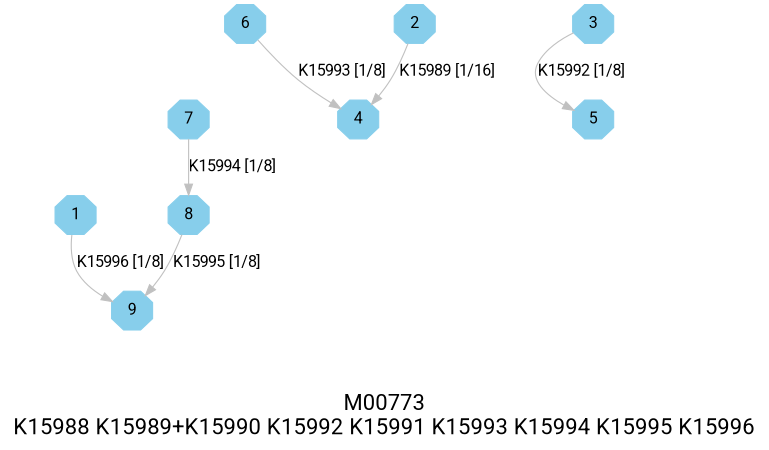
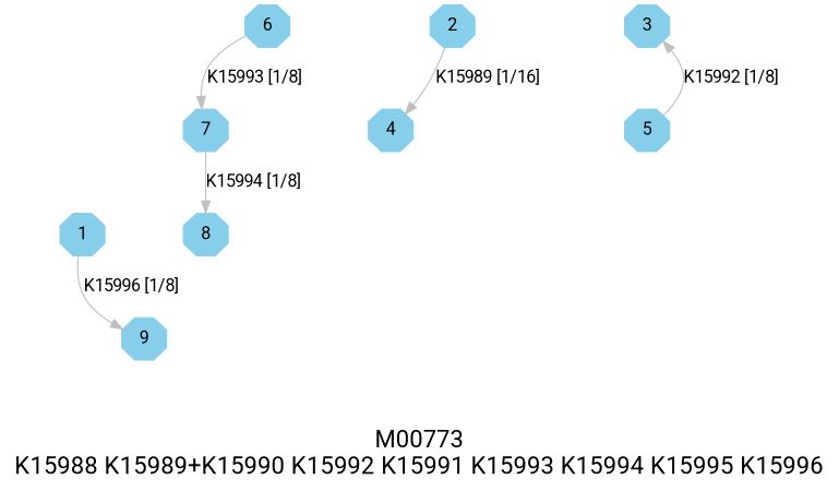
  digraph {
    fontname=Roboto
    fontsize=20
    label="M00773\nK15988 K15989+K15990 K15992 K15991 K15993 K15994 K15995 K15996"
    node [color=skyblue fontname=Roboto shape=octagon style=filled]
    edge [color=grey fontname=Roboto]
    1 [height=.3 width=.3]
    2 [height=.3 width=.3]
    3 [height=.3 width=.3]
    4 [height=.3 width=.3]
    5 [height=.3 width=.3]
    6 [height=.3 width=.3]
    7 [height=.3 width=.3]
    8 [height=.3 width=.3]
    9 [height=.3 width=.3]
    subgraph sub_1 {
      1
      2
      3
      4
      5
      6
      7
      8
      9
    }
    1 -> 9 [label="K15996 [1/8]"]
    2 -> 4 [label="K15989 [1/16]"]
-   3 -> 5 [label="K15992 [1/8]"]
-   6 -> 4 [label="K15993 [1/8]"]
+   5 -> 3 [label="K15992 [1/8]"]
+   6 -> 7 [label="K15993 [1/8]"]
    7 -> 8 [label="K15994 [1/8]"]
-   8 -> 9 [label="K15995 [1/8]"]
  }
